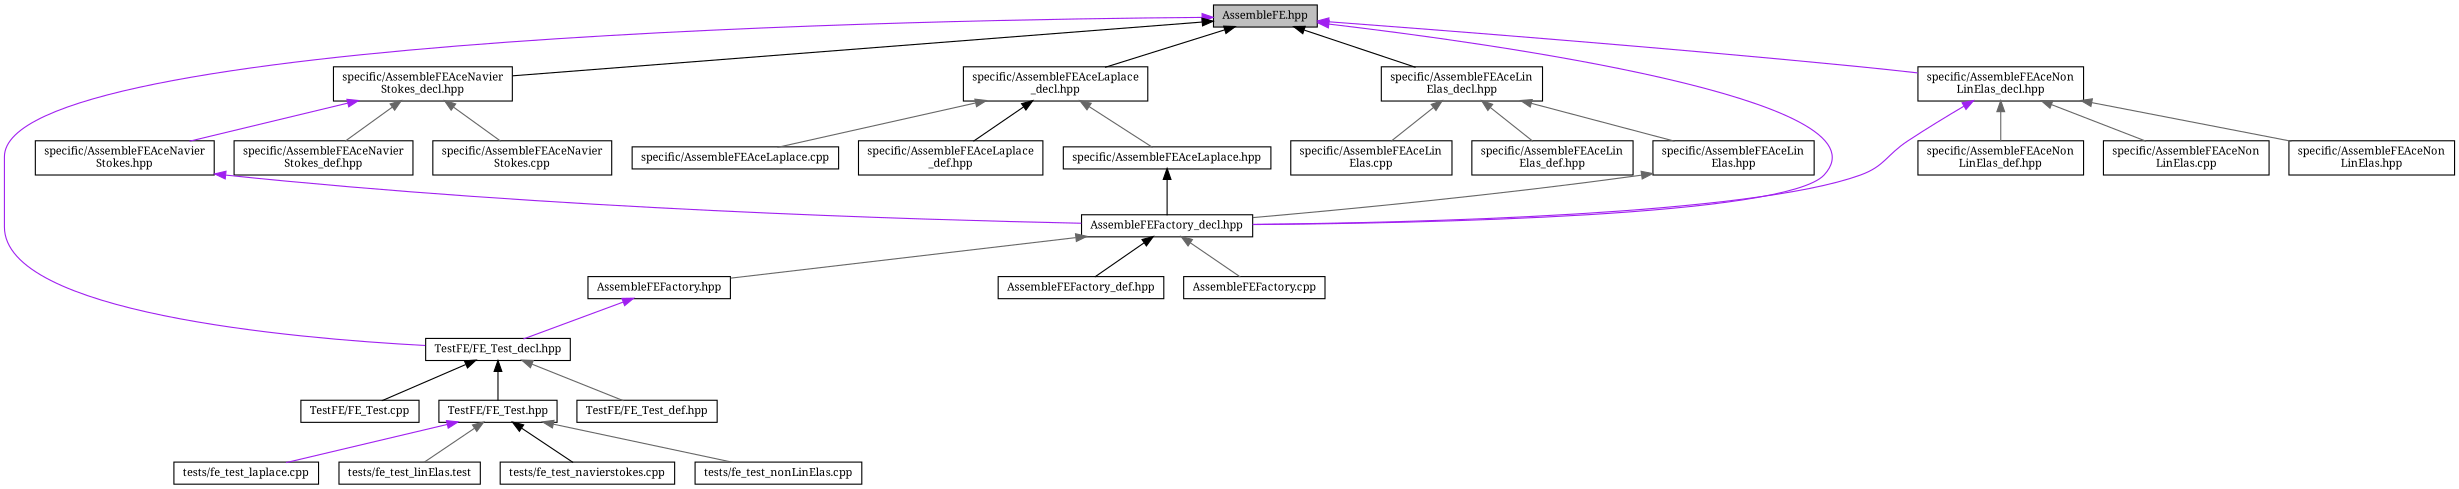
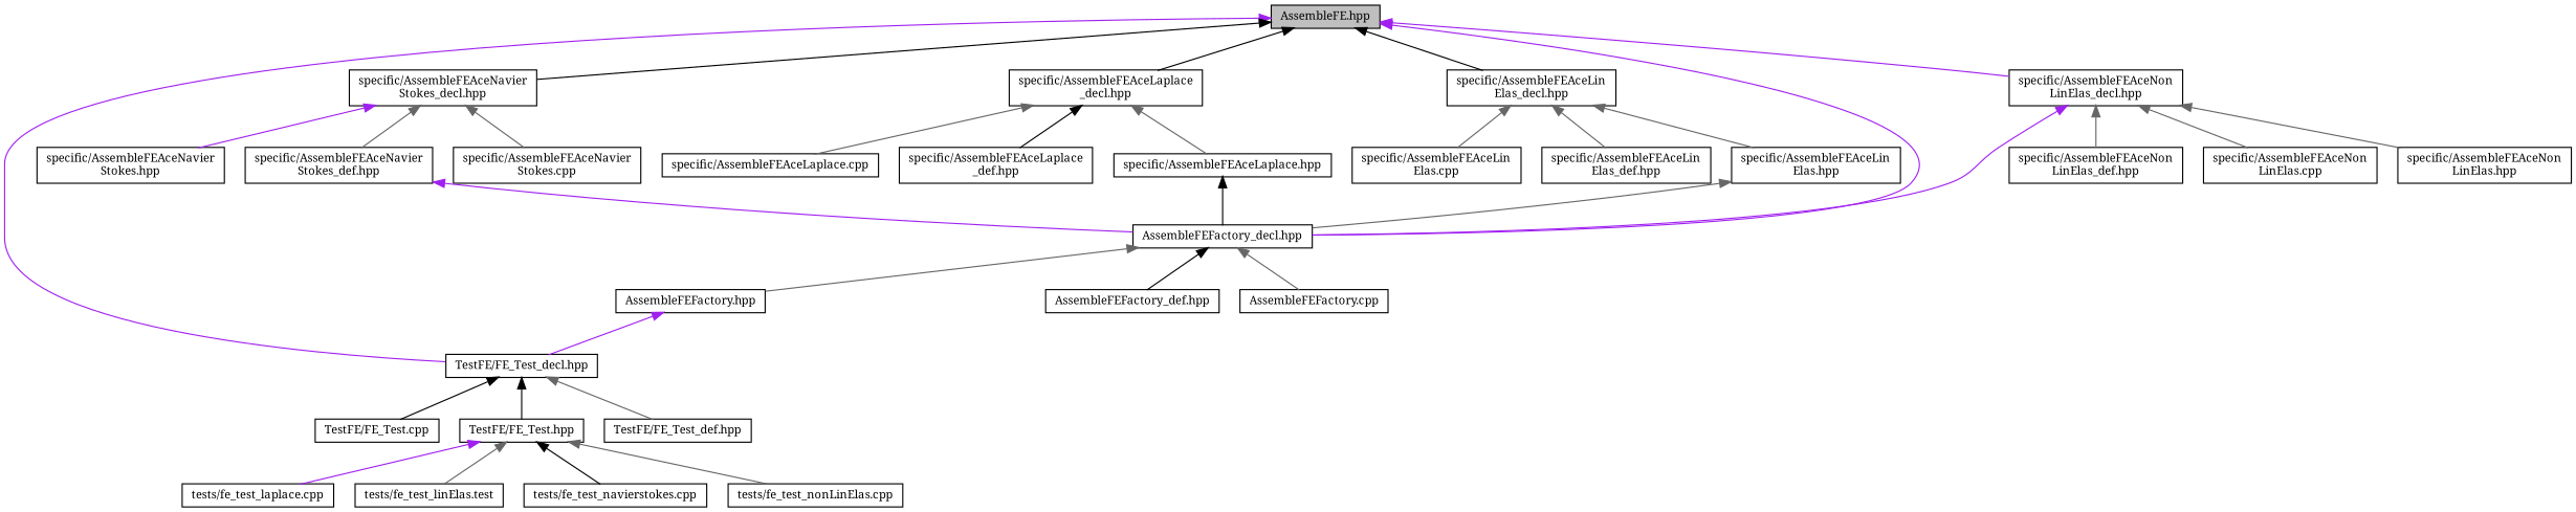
  digraph {
    fontname="Noto Serif"
    node [color=black fillcolor=white fontname="Noto Serif" fontsize=10 shape=record style=filled]
    edge [color=gray40 dir=back fontname="Noto Serif" fontsize=10 labelfontname=Helvetica labelfontsize=10 style=solid]
    n1 [fillcolor=grey75 fontcolor=black height=0.2 label="AssembleFE.hpp" width=0.4]
    n2 [height=0.2 label="AssembleFEFactory_decl.hpp" width=0.4]
    n3 [height=0.2 label="TestFE/FE_Test_decl.hpp" width=0.4]
    n4 [height=0.2 label="specific/AssembleFEAceLaplace\l_decl.hpp" width=0.4]
    n5 [height=0.2 label="specific/AssembleFEAceLin\lElas_decl.hpp" width=0.4]
    n6 [height=0.2 label="specific/AssembleFEAceNavier\lStokes_decl.hpp" width=0.4]
    n7 [height=0.2 label="specific/AssembleFEAceNon\lLinElas_decl.hpp" width=0.4]
    n8 [height=0.2 label="AssembleFEFactory.cpp" width=0.4]
    n9 [height=0.2 label="AssembleFEFactory.hpp" width=0.4]
    n10 [height=0.2 label="AssembleFEFactory_def.hpp" width=0.4]
    n11 [height=0.2 label="TestFE/FE_Test.cpp" width=0.4]
    n12 [height=0.2 label="TestFE/FE_Test.hpp" width=0.4]
    n13 [height=0.2 label="TestFE/FE_Test_def.hpp" width=0.4]
    n14 [height=0.2 label="specific/AssembleFEAceLaplace.cpp" width=0.4]
    n15 [height=0.2 label="specific/AssembleFEAceLaplace.hpp" width=0.4]
    n16 [height=0.2 label="specific/AssembleFEAceLaplace\l_def.hpp" width=0.4]
    n17 [height=0.2 label="specific/AssembleFEAceLin\lElas.cpp" width=0.4]
    n18 [height=0.2 label="specific/AssembleFEAceLin\lElas.hpp" width=0.4]
    n19 [height=0.2 label="specific/AssembleFEAceLin\lElas_def.hpp" width=0.4]
    n20 [height=0.2 label="specific/AssembleFEAceNavier\lStokes.cpp" width=0.4]
    n21 [height=0.2 label="specific/AssembleFEAceNavier\lStokes.hpp" width=0.4]
    n22 [height=0.2 label="specific/AssembleFEAceNavier\lStokes_def.hpp" width=0.4]
    n23 [height=0.2 label="specific/AssembleFEAceNon\lLinElas.cpp" width=0.4]
    n24 [height=0.2 label="specific/AssembleFEAceNon\lLinElas.hpp" width=0.4]
    n25 [height=0.2 label="specific/AssembleFEAceNon\lLinElas_def.hpp" width=0.4]
    n26 [height=0.2 label="tests/fe_test_laplace.cpp" width=0.4]
    n27 [height=0.2 label="tests/fe_test_linElas.test" width=0.4]
    n28 [height=0.2 label="tests/fe_test_navierstokes.cpp" width=0.4]
    n29 [height=0.2 label="tests/fe_test_nonLinElas.cpp" width=0.4]
    n1 -> n2 [color=purple]
    n1 -> n3 [color=purple]
    n1 -> n4 [color=black]
    n1 -> n5 [color=black]
    n1 -> n6 [color=black]
    n1 -> n7 [color=purple]
    n2 -> n8
    n2 -> n9
    n2 -> n10 [color=black]
    n3 -> n11 [color=black]
    n3 -> n12 [color=black]
    n3 -> n13
    n4 -> n14
    n4 -> n15
    n4 -> n16 [color=black]
    n5 -> n17
    n5 -> n18
    n5 -> n19
    n6 -> n20
    n6 -> n21 [color=purple]
    n6 -> n22
    n7 -> n2 [color=purple]
    n7 -> n23
    n7 -> n24
    n7 -> n25
    n9 -> n3 [color=purple]
    n12 -> n26 [color=purple]
    n12 -> n27
    n12 -> n28 [color=black]
    n12 -> n29
    n15 -> n2 [color=black]
    n18 -> n2
-   n21 -> n2 [color=purple]
+   n22 -> n2 [color=purple]
  }
